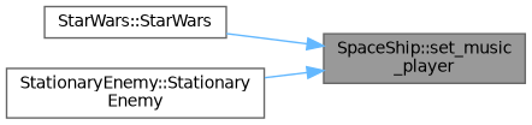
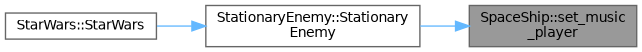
  digraph {
    rankdir=RL
    node [color=grey40 fillcolor=white fontname=Helvetica fontsize=10 shape=box style=filled]
    edge [color=steelblue1 dir=back fontname=Helvetica fontsize=10 labelfontname=Helvetica labelfontsize=10 style=solid]
    n1 [color=gray40 fillcolor=grey60 fontcolor=black height=0.2 label="SpaceShip::set_music\l_player" width=0.4]
    n2 [height=0.2 label="StarWars::StarWars" width=0.4]
    n3 [height=0.2 label="StationaryEnemy::Stationary\lEnemy" width=0.4]
-   n1 -> n2
+   n3 -> n2
    n1 -> n3
  }
